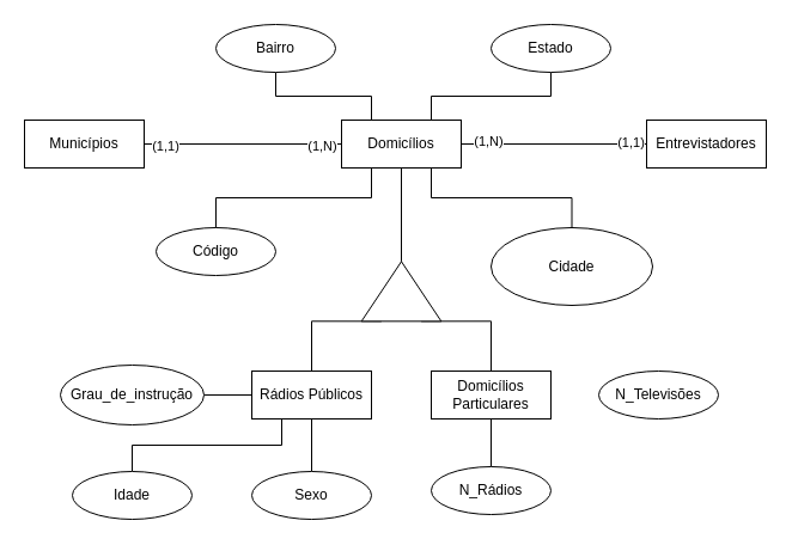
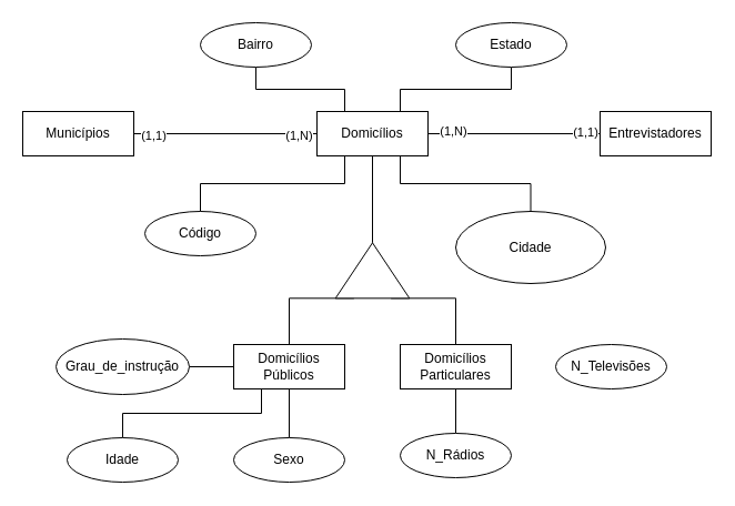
  <mxCell id="0" />
  <mxCell id="1" parent="0" />
  <mxCell id="2" style="edgeStyle=orthogonalEdgeStyle;rounded=0;orthogonalLoop=1;jettySize=auto;html=1;exitX=1;exitY=0.5;exitDx=0;exitDy=0;entryX=0;entryY=0.5;entryDx=0;entryDy=0;endArrow=none;endFill=0;" edge="1" parent="1" source="5" target="17"><mxGeometry relative="1" as="geometry" /></mxCell>
  <mxCell id="3" value="(1,1)" style="edgeLabel;html=1;align=center;verticalAlign=middle;resizable=0;points=[];" vertex="1" connectable="0" parent="2"><mxGeometry x="-0.794" y="-1" relative="1" as="geometry"><mxPoint as="offset" /></mxGeometry></mxCell>
  <mxCell id="4" value="(1,N)" style="edgeLabel;html=1;align=center;verticalAlign=middle;resizable=0;points=[];" vertex="1" connectable="0" parent="2"><mxGeometry x="0.855" y="-2" relative="1" as="geometry"><mxPoint x="-5" y="-1" as="offset" /></mxGeometry></mxCell>
  <mxCell id="5" value="Municípios" style="whiteSpace=wrap;html=1;align=center;" vertex="1" parent="1"><mxGeometry x="20" y="100" width="100" height="40" as="geometry" /></mxCell>
  <mxCell id="6" value="Código" style="ellipse;whiteSpace=wrap;html=1;align=center;" vertex="1" parent="1"><mxGeometry x="130" y="190" width="100" height="40" as="geometry" /></mxCell>
  <mxCell id="7" style="edgeStyle=orthogonalEdgeStyle;rounded=0;orthogonalLoop=1;jettySize=auto;html=1;exitX=0;exitY=0.75;exitDx=0;exitDy=0;endArrow=none;endFill=0;" edge="1" parent="1" source="9" target="21"><mxGeometry relative="1" as="geometry"><Array as="points"><mxPoint x="410" y="268" /></Array></mxGeometry></mxCell>
  <mxCell id="8" style="edgeStyle=orthogonalEdgeStyle;rounded=0;orthogonalLoop=1;jettySize=auto;html=1;exitX=0;exitY=0.25;exitDx=0;exitDy=0;entryX=0.5;entryY=0;entryDx=0;entryDy=0;endArrow=none;endFill=0;" edge="1" parent="1" source="9" target="19"><mxGeometry relative="1" as="geometry"><Array as="points"><mxPoint x="260" y="268" /></Array></mxGeometry></mxCell>
  <mxCell id="9" value="" style="triangle;whiteSpace=wrap;html=1;rotation=-90;" vertex="1" parent="1"><mxGeometry x="310" y="210" width="50" height="66.67" as="geometry" /></mxCell>
  <mxCell id="10" style="edgeStyle=orthogonalEdgeStyle;rounded=0;orthogonalLoop=1;jettySize=auto;html=1;exitX=0;exitY=0.5;exitDx=0;exitDy=0;entryX=1;entryY=0.5;entryDx=0;entryDy=0;endArrow=none;endFill=0;" edge="1" parent="1" source="13" target="17"><mxGeometry relative="1" as="geometry" /></mxCell>
  <mxCell id="11" value="(1,N)" style="edgeLabel;html=1;align=center;verticalAlign=middle;resizable=0;points=[];" vertex="1" connectable="0" parent="10"><mxGeometry x="0.716" y="-3" relative="1" as="geometry"><mxPoint as="offset" /></mxGeometry></mxCell>
  <mxCell id="12" value="(1,1)" style="edgeLabel;html=1;align=center;verticalAlign=middle;resizable=0;points=[];" vertex="1" connectable="0" parent="10"><mxGeometry x="-0.819" y="-2" relative="1" as="geometry"><mxPoint as="offset" /></mxGeometry></mxCell>
  <mxCell id="13" value="Entrevistadores" style="whiteSpace=wrap;html=1;align=center;" vertex="1" parent="1"><mxGeometry x="540" y="100" width="100" height="40" as="geometry" /></mxCell>
  <mxCell id="14" style="edgeStyle=orthogonalEdgeStyle;rounded=0;orthogonalLoop=1;jettySize=auto;html=1;exitX=0.5;exitY=1;exitDx=0;exitDy=0;endArrow=none;endFill=0;" edge="1" parent="1" source="17" target="9"><mxGeometry relative="1" as="geometry" /></mxCell>
  <mxCell id="15" style="edgeStyle=orthogonalEdgeStyle;rounded=0;orthogonalLoop=1;jettySize=auto;html=1;exitX=0.25;exitY=1;exitDx=0;exitDy=0;endArrow=none;endFill=0;" edge="1" parent="1" source="17" target="6"><mxGeometry relative="1" as="geometry" /></mxCell>
  <mxCell id="16" style="edgeStyle=orthogonalEdgeStyle;rounded=0;orthogonalLoop=1;jettySize=auto;html=1;exitX=0.75;exitY=1;exitDx=0;exitDy=0;entryX=0.5;entryY=0;entryDx=0;entryDy=0;endArrow=none;endFill=0;" edge="1" parent="1" source="17" target="22"><mxGeometry relative="1" as="geometry" /></mxCell>
  <mxCell id="17" value="Domicílios" style="whiteSpace=wrap;html=1;align=center;" vertex="1" parent="1"><mxGeometry x="285" y="100" width="100" height="40" as="geometry" /></mxCell>
  <mxCell id="18" style="edgeStyle=orthogonalEdgeStyle;rounded=0;orthogonalLoop=1;jettySize=auto;html=1;exitX=0.25;exitY=1;exitDx=0;exitDy=0;entryX=0.5;entryY=0;entryDx=0;entryDy=0;endArrow=none;endFill=0;" edge="1" parent="1" source="19" target="27"><mxGeometry relative="1" as="geometry" /></mxCell>
- <mxCell id="19" value="Rádios Públicos" style="whiteSpace=wrap;html=1;align=center;" vertex="1" parent="1"><mxGeometry x="210" y="310" width="100" height="40" as="geometry" /></mxCell>
+ <mxCell id="19" value="Domicílios Públicos" style="whiteSpace=wrap;html=1;align=center;" vertex="1" parent="1"><mxGeometry x="210" y="310" width="100" height="40" as="geometry" /></mxCell>
  <mxCell id="20" style="edgeStyle=orthogonalEdgeStyle;rounded=0;orthogonalLoop=1;jettySize=auto;html=1;exitX=0.5;exitY=1;exitDx=0;exitDy=0;entryX=0.5;entryY=0;entryDx=0;entryDy=0;endArrow=none;endFill=0;" edge="1" parent="1" source="21" target="33"><mxGeometry relative="1" as="geometry" /></mxCell>
  <mxCell id="21" value="Domicílios Particulares" style="whiteSpace=wrap;html=1;align=center;" vertex="1" parent="1"><mxGeometry x="360" y="310" width="100" height="40" as="geometry" /></mxCell>
  <mxCell id="22" value="Cidade" style="ellipse;whiteSpace=wrap;html=1;align=center;" vertex="1" parent="1"><mxGeometry x="410" y="190" width="135" height="65" as="geometry" /></mxCell>
  <mxCell id="23" style="edgeStyle=orthogonalEdgeStyle;rounded=0;orthogonalLoop=1;jettySize=auto;html=1;exitX=0.5;exitY=1;exitDx=0;exitDy=0;entryX=0.75;entryY=0;entryDx=0;entryDy=0;endArrow=none;endFill=0;" edge="1" parent="1" source="24" target="17"><mxGeometry relative="1" as="geometry" /></mxCell>
  <mxCell id="24" value="Estado" style="ellipse;whiteSpace=wrap;html=1;align=center;" vertex="1" parent="1"><mxGeometry x="410" y="20" width="100" height="40" as="geometry" /></mxCell>
  <mxCell id="25" style="edgeStyle=orthogonalEdgeStyle;rounded=0;orthogonalLoop=1;jettySize=auto;html=1;exitX=0.5;exitY=1;exitDx=0;exitDy=0;entryX=0.25;entryY=0;entryDx=0;entryDy=0;endArrow=none;endFill=0;" edge="1" parent="1" source="26" target="17"><mxGeometry relative="1" as="geometry" /></mxCell>
  <mxCell id="26" value="Bairro" style="ellipse;whiteSpace=wrap;html=1;align=center;" vertex="1" parent="1"><mxGeometry x="180" y="20" width="100" height="40" as="geometry" /></mxCell>
  <mxCell id="27" value="Idade" style="ellipse;whiteSpace=wrap;html=1;align=center;" vertex="1" parent="1"><mxGeometry x="60" y="394" width="100" height="40" as="geometry" /></mxCell>
  <mxCell id="28" style="edgeStyle=orthogonalEdgeStyle;rounded=0;orthogonalLoop=1;jettySize=auto;html=1;exitX=0.5;exitY=0;exitDx=0;exitDy=0;entryX=0.5;entryY=1;entryDx=0;entryDy=0;endArrow=none;endFill=0;" edge="1" parent="1" source="29" target="19"><mxGeometry relative="1" as="geometry" /></mxCell>
  <mxCell id="29" value="Sexo" style="ellipse;whiteSpace=wrap;html=1;align=center;" vertex="1" parent="1"><mxGeometry x="210" y="394" width="100" height="40" as="geometry" /></mxCell>
  <mxCell id="30" style="edgeStyle=orthogonalEdgeStyle;rounded=0;orthogonalLoop=1;jettySize=auto;html=1;exitX=1;exitY=0.5;exitDx=0;exitDy=0;entryX=0;entryY=0.5;entryDx=0;entryDy=0;endArrow=none;endFill=0;" edge="1" parent="1" source="31" target="19"><mxGeometry relative="1" as="geometry" /></mxCell>
  <mxCell id="31" value="Grau_de_instrução" style="ellipse;whiteSpace=wrap;html=1;align=center;" vertex="1" parent="1"><mxGeometry x="50" y="305" width="120" height="50" as="geometry" /></mxCell>
  <mxCell id="32" value="N_Televisões" style="ellipse;whiteSpace=wrap;html=1;align=center;" vertex="1" parent="1"><mxGeometry x="500" y="310" width="100" height="40" as="geometry" /></mxCell>
  <mxCell id="33" value="N_Rádios" style="ellipse;whiteSpace=wrap;html=1;align=center;" vertex="1" parent="1"><mxGeometry x="360" y="390" width="100" height="40" as="geometry" /></mxCell>
